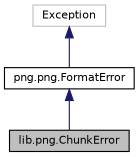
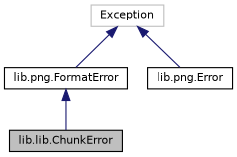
  digraph {
    node [color=black fillcolor=white fontname=Helvetica fontsize=10 shape=record style=filled]
    edge [color=midnightblue dir=back fontname=Helvetica fontsize=10 labelfontname=Helvetica labelfontsize=10 style=solid]
-   n1 [fillcolor=grey75 fontcolor=black height=0.2 label="lib.png.ChunkError" width=0.4]
-   n2 [height=0.2 label="png.png.FormatError" width=0.4]
+   n1 [fillcolor=grey75 fontcolor=black height=0.2 label="lib.lib.ChunkError" width=0.4]
+   n2 [height=0.2 label="lib.png.FormatError" width=0.4]
+   n3 [height=0.2 label="lib.png.Error" width=0.4]
    n4 [color=grey75 height=0.2 label=Exception width=0.4]
    n2 -> n1
    n4 -> n2
+   n4 -> n3
  }
